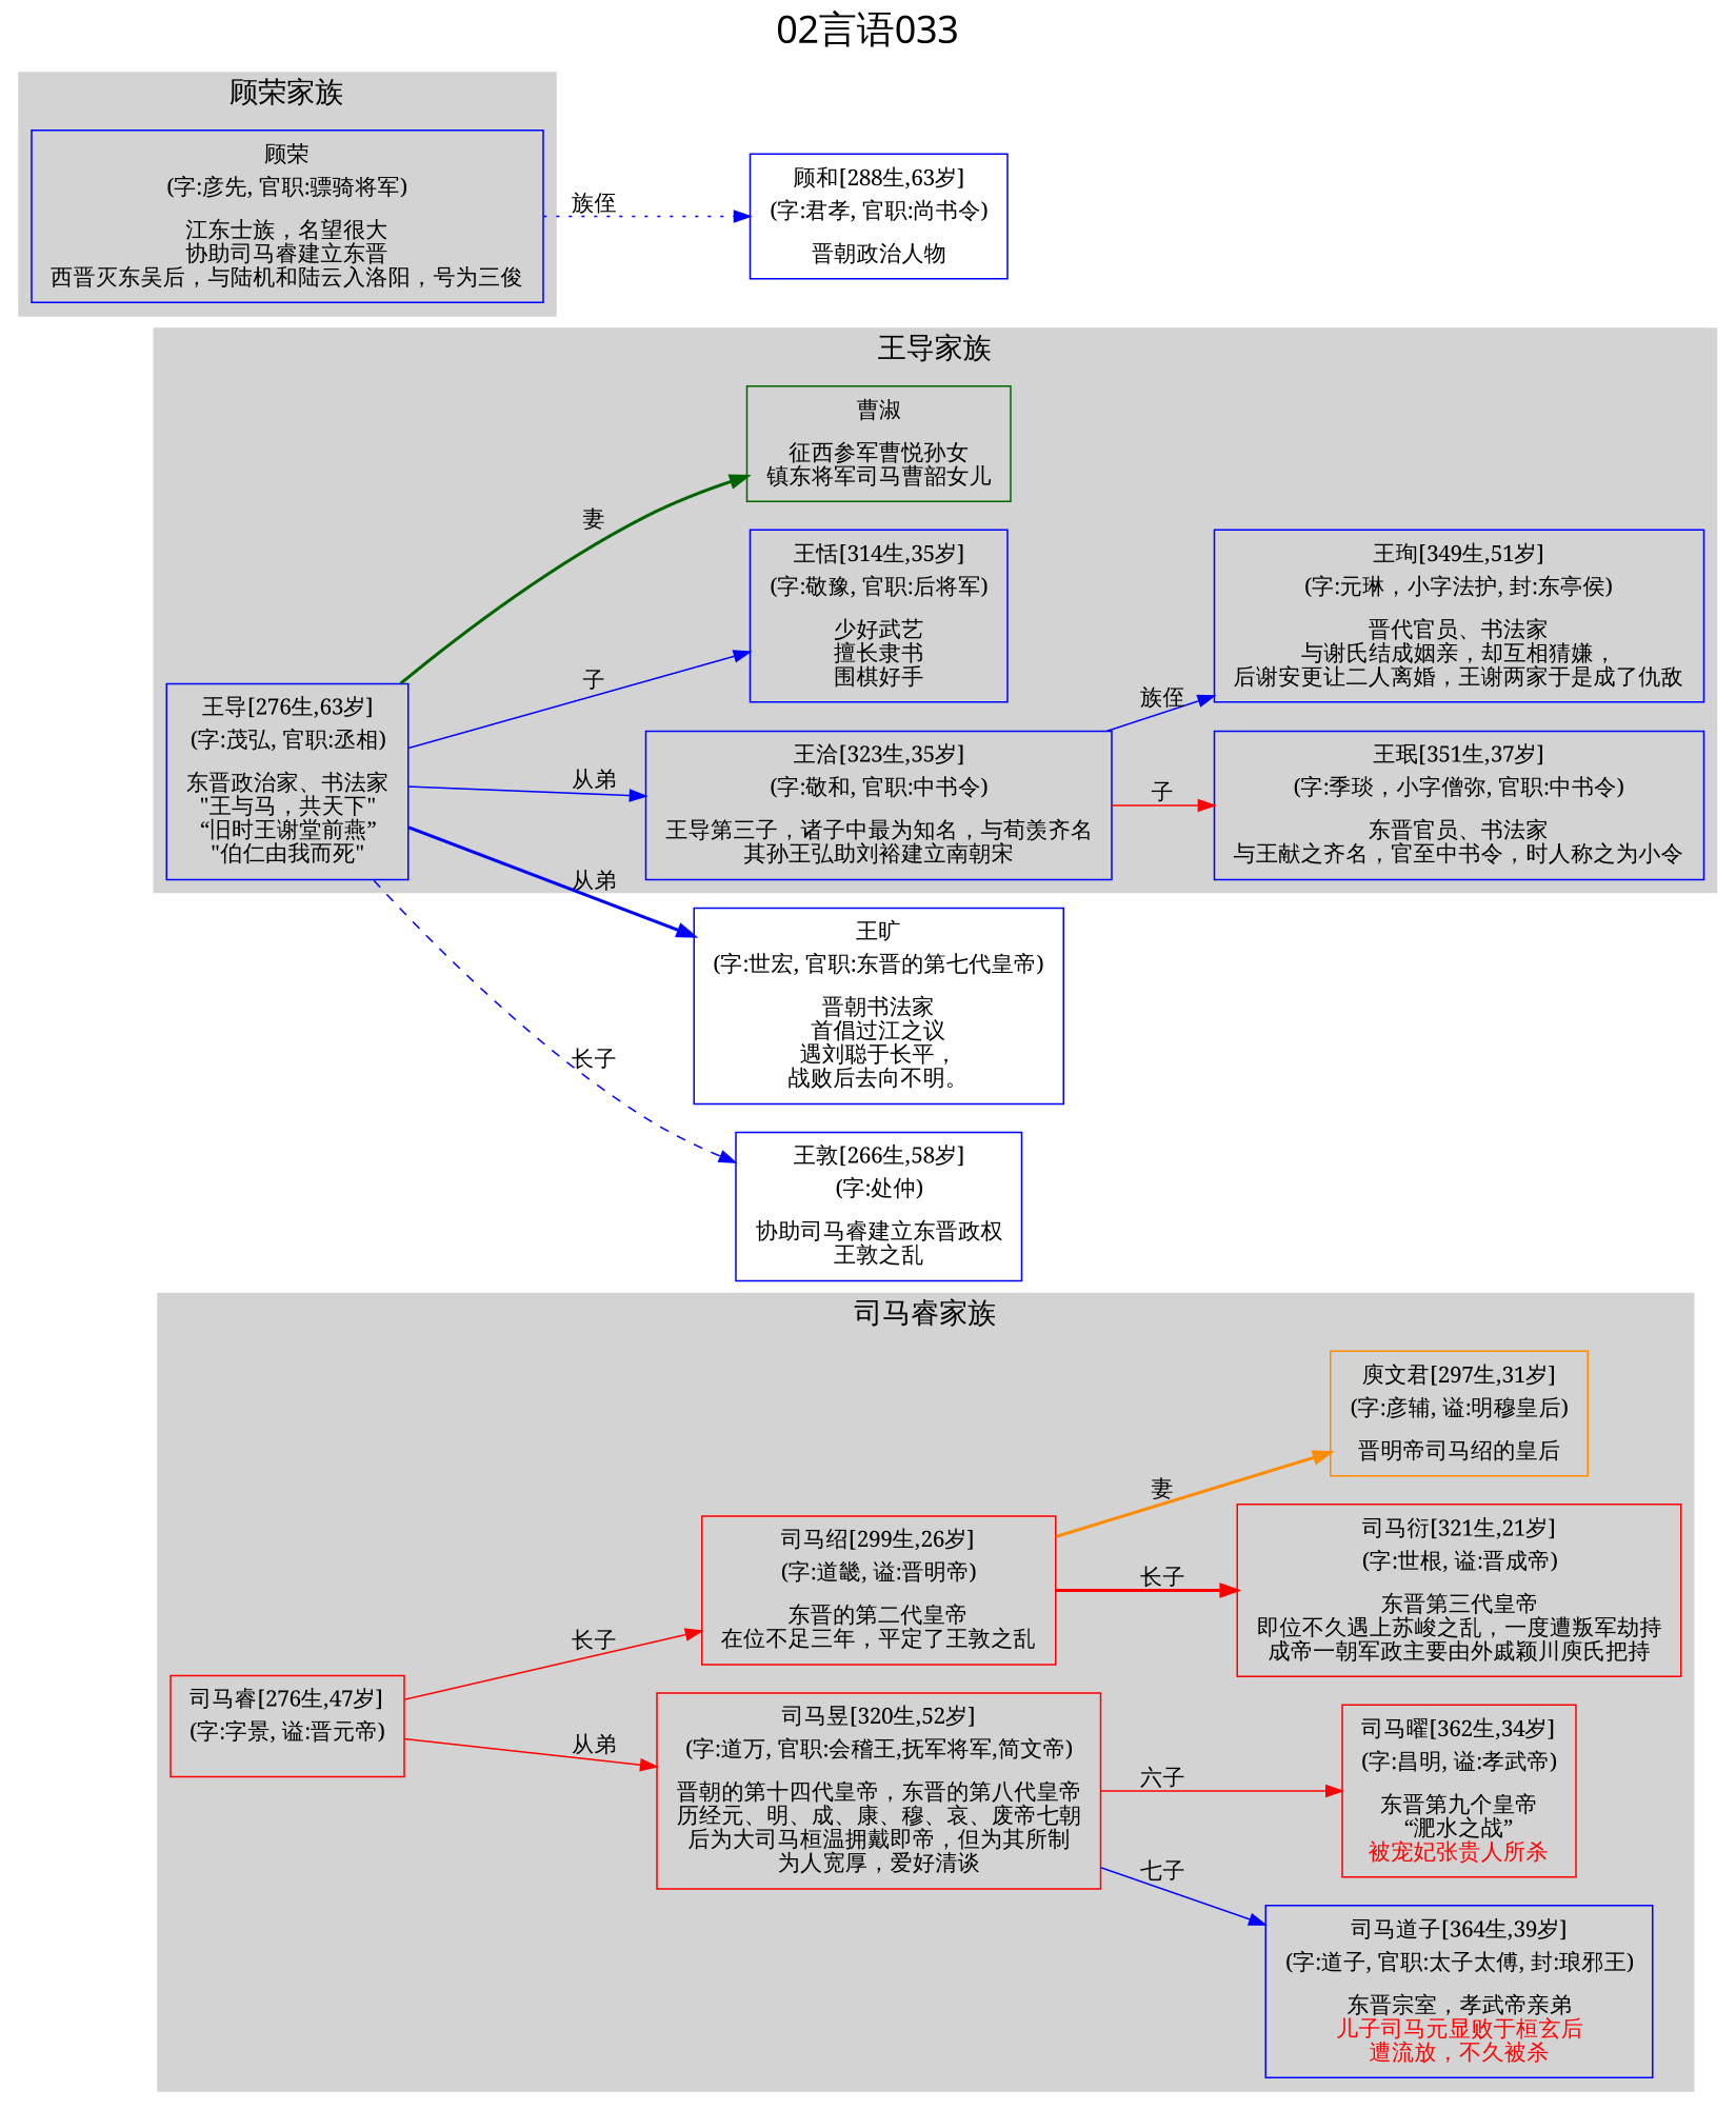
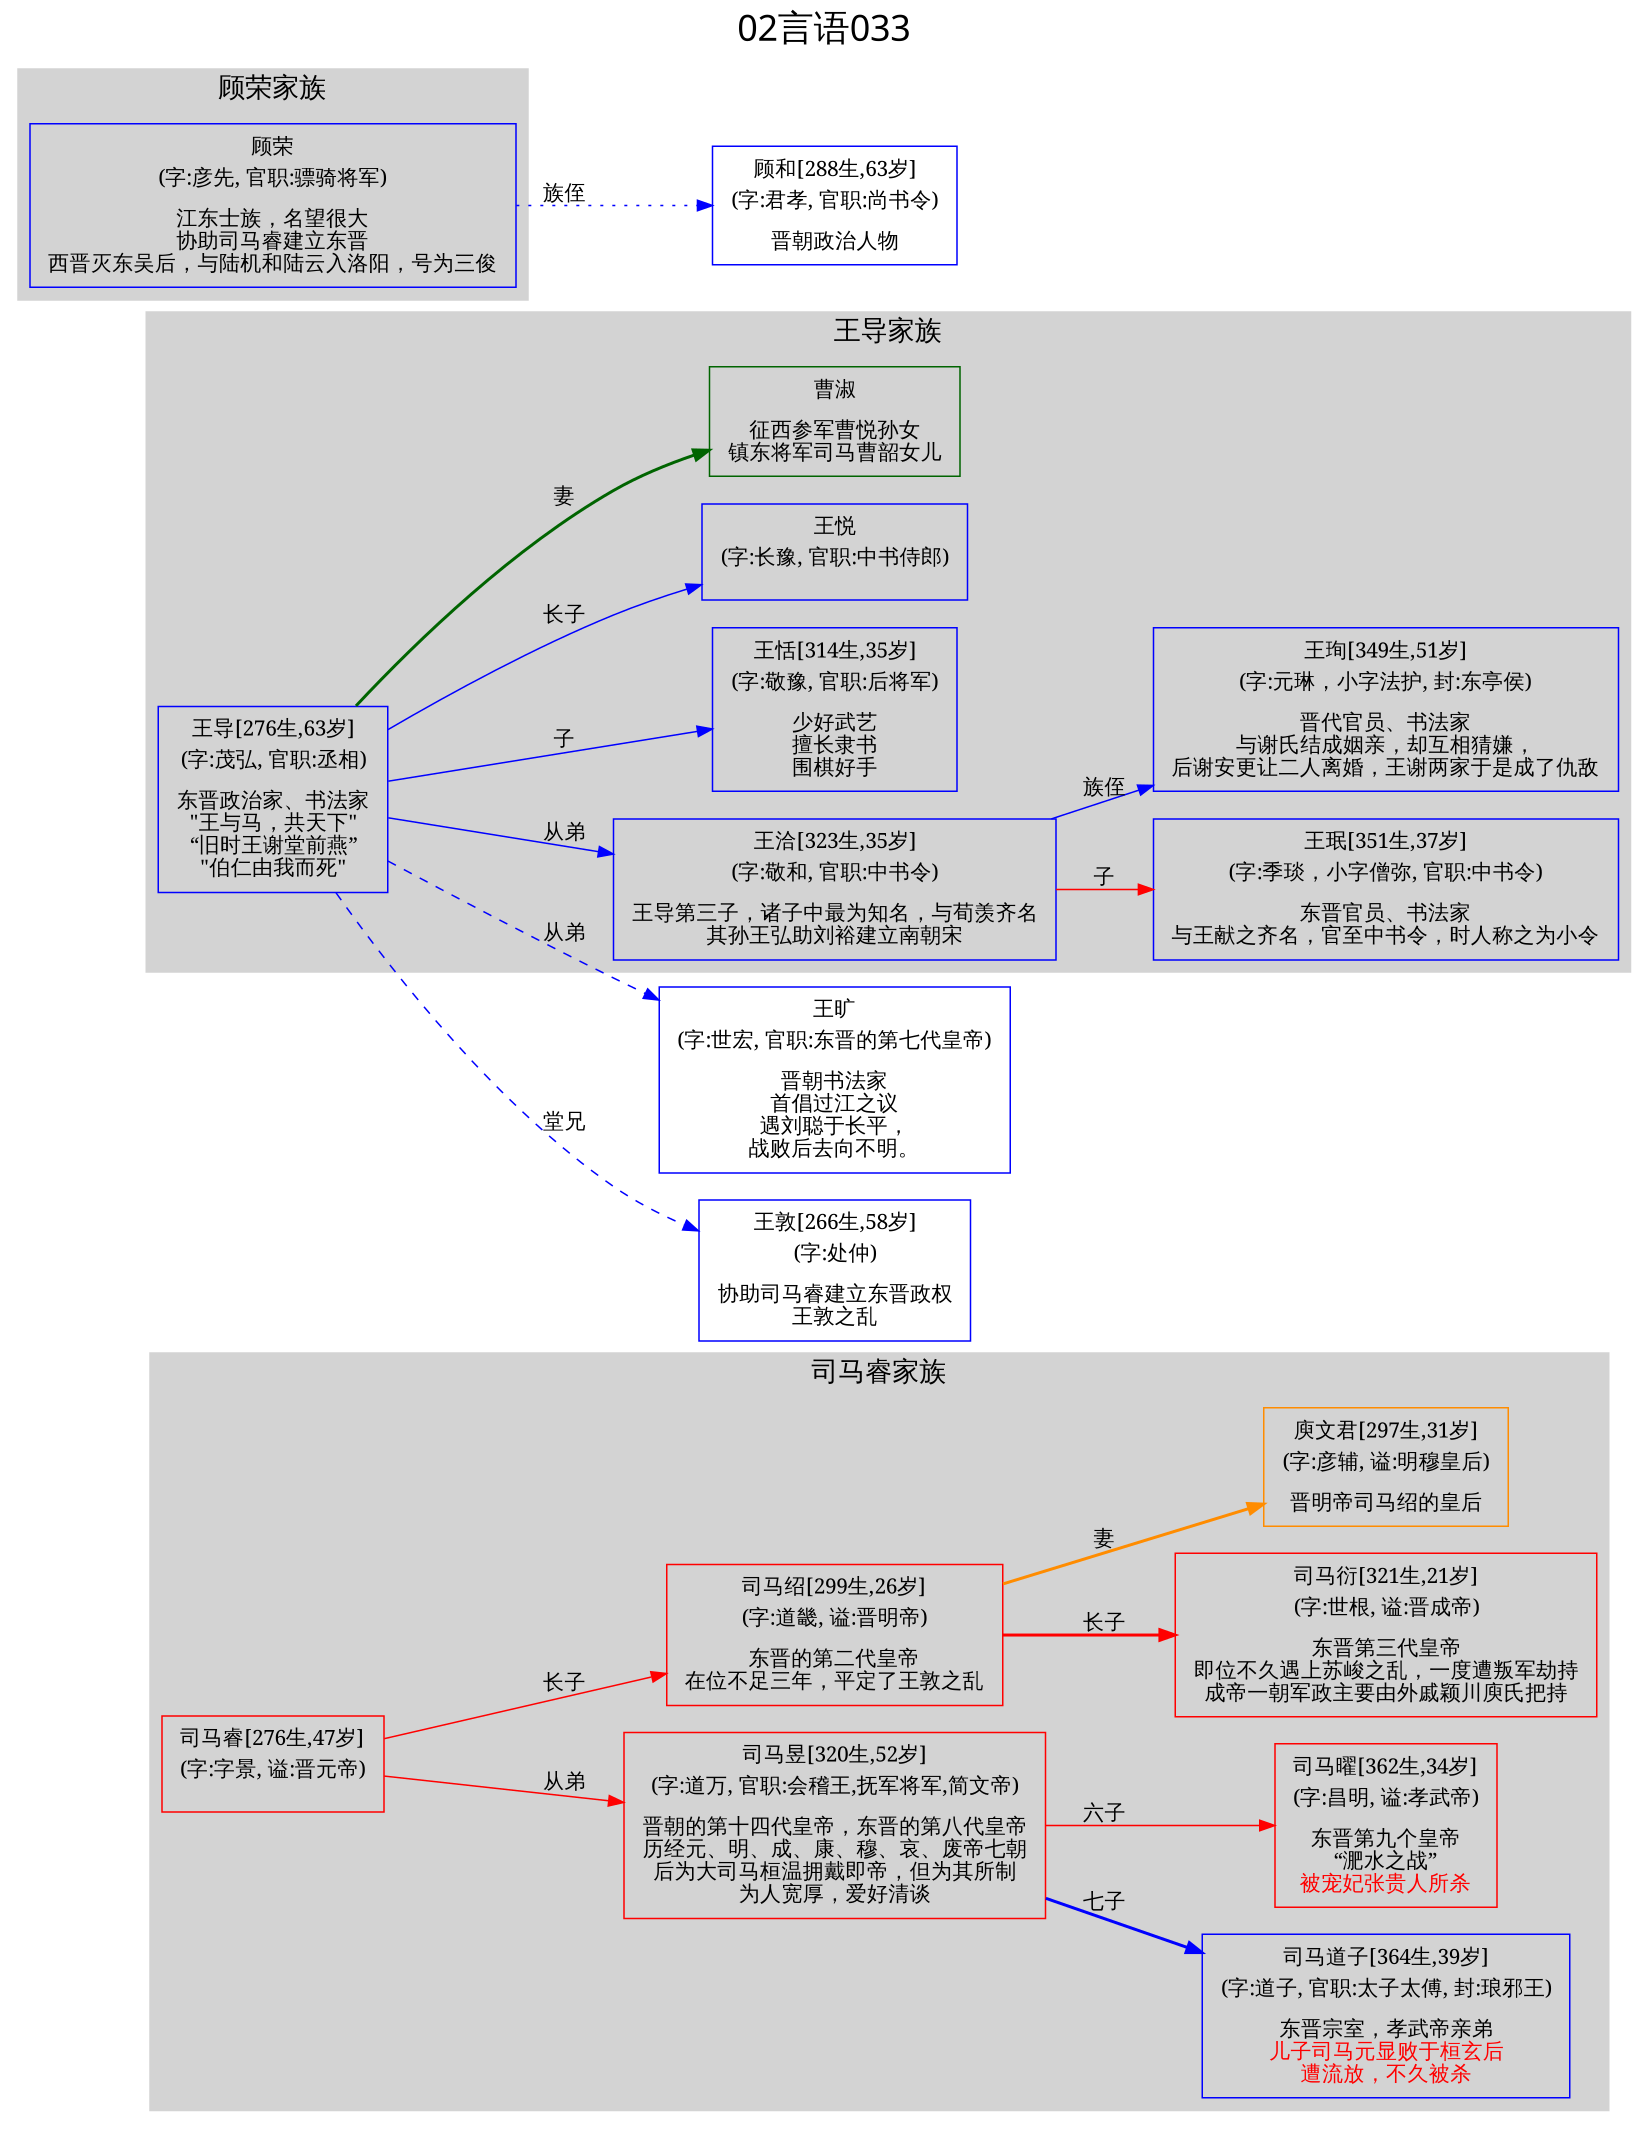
  digraph {
    color=lightgrey
    fontname=SimHei
    fontsize=24
    label="02言语033"
    labelloc=t
    rankdir=LR
    ranksep=0.5
    style=filled
    node [color=blue fontname=SimSun shape=box]
    edge [color=blue fontname=SimSun style=solid]
    n1 [color=red label=<<table border="0" cellborder="0"><tr><td>司马睿[276生,47岁]</td></tr><tr><td>(字:字景, 谥:晋元帝)</td></tr><tr><td></td></tr><tr><td></td></tr></table>>]
    n2 [label=<<table border="0" cellborder="0"><tr><td>司马道子[364生,39岁]</td></tr><tr><td>(字:道子, 官职:太子太傅, 封:琅邪王)</td></tr><tr><td></td></tr><tr><td>东晋宗室，孝武帝亲弟<br/><font color = 'red'>儿子司马元显败于桓玄后<br/>遭流放，不久被杀<br/></font></td></tr></table>>]
    n3 [color=red label=<<table border="0" cellborder="0"><tr><td>司马曜[362生,34岁]</td></tr><tr><td>(字:昌明, 谥:孝武帝)</td></tr><tr><td></td></tr><tr><td>东晋第九个皇帝<br/>“淝水之战”<br/><font color = 'red'>被宠妃张贵人所杀</font></td></tr></table>>]
    n4 [color=red label=<<table border="0" cellborder="0"><tr><td>司马昱[320生,52岁]</td></tr><tr><td>(字:道万, 官职:会稽王,抚军将军,简文帝)</td></tr><tr><td></td></tr><tr><td>晋朝的第十四代皇帝，东晋的第八代皇帝<br/>历经元、明、成、康、穆、哀、废帝七朝<br/>后为大司马桓温拥戴即帝，但为其所制<br/>为人宽厚，爱好清谈<br/></td></tr></table>>]
    n5 [color=red label=<<table border="0" cellborder="0"><tr><td>司马衍[321生,21岁]</td></tr><tr><td>(字:世根, 谥:晋成帝)</td></tr><tr><td></td></tr><tr><td>东晋第三代皇帝<br/>即位不久遇上苏峻之乱，一度遭叛军劫持<br/>成帝一朝军政主要由外戚颖川庾氏把持<br/></td></tr></table>>]
    n6 [color=darkorange label=<<table border="0" cellborder="0"><tr><td>庾文君[297生,31岁]</td></tr><tr><td>(字:彦辅, 谥:明穆皇后)</td></tr><tr><td></td></tr><tr><td>晋明帝司马绍的皇后<br/></td></tr></table>>]
    n7 [color=red label=<<table border="0" cellborder="0"><tr><td>司马绍[299生,26岁]</td></tr><tr><td>(字:道畿, 谥:晋明帝)</td></tr><tr><td></td></tr><tr><td>东晋的第二代皇帝<br/>在位不足三年，平定了王敦之乱<br/></td></tr></table>>]
    n8 [label=<<table border="0" cellborder="0"><tr><td>王导[276生,63岁]</td></tr><tr><td>(字:茂弘, 官职:丞相)</td></tr><tr><td></td></tr><tr><td>东晋政治家、书法家<br/>"王与马，共天下"<br/>“旧时王谢堂前燕”<br/>"伯仁由我而死"<br/></td></tr></table>>]
    n9 [label=<<table border="0" cellborder="0"><tr><td>王珉[351生,37岁]</td></tr><tr><td>(字:季琰，小字僧弥, 官职:中书令)</td></tr><tr><td></td></tr><tr><td>东晋官员、书法家<br/>与王献之齐名，官至中书令，时人称之为小令<br/></td></tr></table>>]
    n10 [label=<<table border="0" cellborder="0"><tr><td>王珣[349生,51岁]</td></tr><tr><td>(字:元琳，小字法护, 封:东亭侯)</td></tr><tr><td></td></tr><tr><td>晋代官员、书法家<br/>与谢氏结成姻亲，却互相猜嫌，<br/>后谢安更让二人离婚，王谢两家于是成了仇敌<br/></td></tr></table>>]
    n11 [label=<<table border="0" cellborder="0"><tr><td>王洽[323生,35岁]</td></tr><tr><td>(字:敬和, 官职:中书令)</td></tr><tr><td></td></tr><tr><td>王导第三子，诸子中最为知名，与荀羡齐名<br/>其孙王弘助刘裕建立南朝宋<br/></td></tr></table>>]
    n12 [label=<<table border="0" cellborder="0"><tr><td>王恬[314生,35岁]</td></tr><tr><td>(字:敬豫, 官职:后将军)</td></tr><tr><td></td></tr><tr><td>少好武艺<br/>擅长隶书<br/>围棋好手<br/></td></tr></table>>]
+   n13 [label=<<table border="0" cellborder="0"><tr><td>王悦</td></tr><tr><td>(字:长豫, 官职:中书侍郎)</td></tr><tr><td></td></tr><tr><td></td></tr></table>>]
    n14 [color=darkgreen label=<<table border="0" cellborder="0"><tr><td>曹淑</td></tr><tr><td></td></tr><tr><td>征西参军曹悦孙女<br/>镇东将军司马曹韶女儿<br/></td></tr></table>>]
    n15 [label=<<table border="0" cellborder="0"><tr><td>顾荣</td></tr><tr><td>(字:彦先, 官职:骠骑将军)</td></tr><tr><td></td></tr><tr><td>江东士族，名望很大<br/>协助司马睿建立东晋<br/>西晋灭东吴后，与陆机和陆云入洛阳，号为三俊<br/></td></tr></table>>]
    n16 [label=<<table border="0" cellborder="0"><tr><td>王旷</td></tr><tr><td>(字:世宏, 官职:东晋的第七代皇帝)</td></tr><tr><td></td></tr><tr><td>晋朝书法家<br/>首倡过江之议<br/>遇刘聪于长平，<br/>战败后去向不明。<br/></td></tr></table>>]
    n17 [label=<<table border="0" cellborder="0"><tr><td>王敦[266生,58岁]</td></tr><tr><td>(字:处仲)</td></tr><tr><td></td></tr><tr><td>协助司马睿建立东晋政权<br/>王敦之乱<br/></td></tr></table>>]
    n18 [label=<<table border="0" cellborder="0"><tr><td>顾和[288生,63岁]</td></tr><tr><td>(字:君孝, 官职:尚书令)</td></tr><tr><td></td></tr><tr><td>晋朝政治人物<br/></td></tr></table>>]
    subgraph cluster_1 {
      fontsize=18
      label="司马睿家族"
      n1
      n2
      n3
      n4
      n5
      n6
      n7
    }
    subgraph cluster_2 {
      fontsize=18
      label="王导家族"
      n8
      n9
      n10
      n11
      n12
+     n13
      n14
    }
    subgraph cluster_3 {
      fontsize=18
      label="顾荣家族"
      n15
    }
    n1 -> n4 [color=red label="从弟"]
    n1 -> n7 [color=red label="长子"]
-   n4 -> n2 [label="七子"]
+   n4 -> n2 [label="七子" style=bold]
    n4 -> n3 [color=red label="六子"]
    n7 -> n5 [color=red label="长子" style=bold]
    n7 -> n6 [color=darkorange label="妻" style=bold]
    n8 -> n11 [label="从弟"]
    n8 -> n12 [label="子"]
+   n8 -> n13 [label="长子"]
    n8 -> n14 [color=darkgreen label="妻" style=bold]
-   n8 -> n16 [label="从弟" style=bold]
-   n8 -> n17 [label="长子" style=dashed]
+   n8 -> n16 [label="从弟" style=dashed]
+   n8 -> n17 [label="堂兄" style=dashed]
    n11 -> n9 [color=red label="子"]
    n11 -> n10 [label="族侄"]
    n15 -> n18 [label="族侄" style=dotted]
  }
